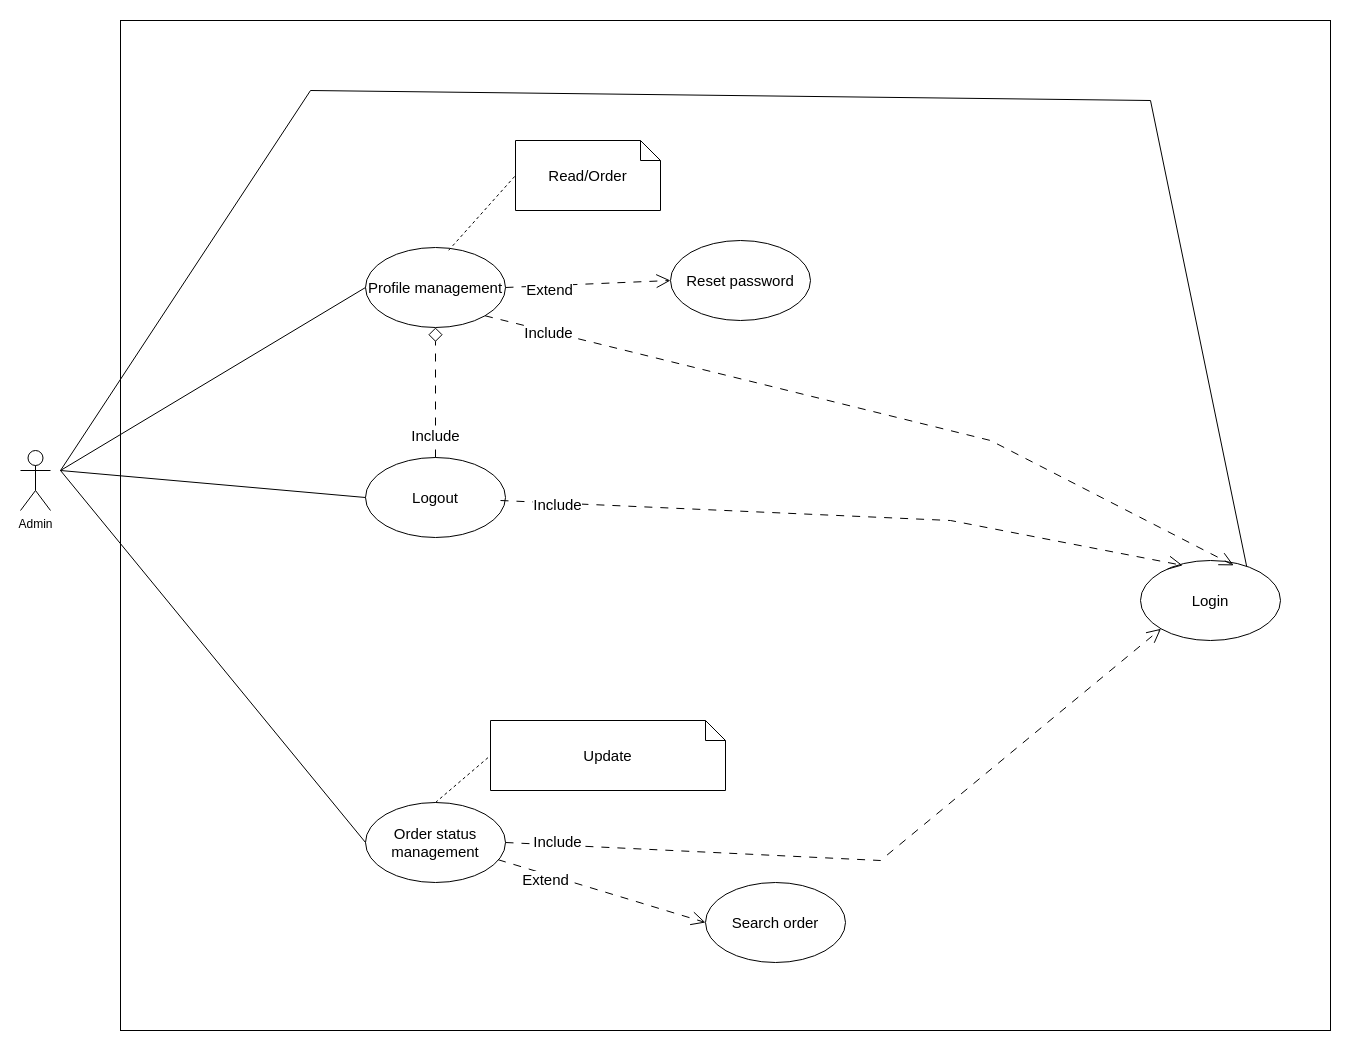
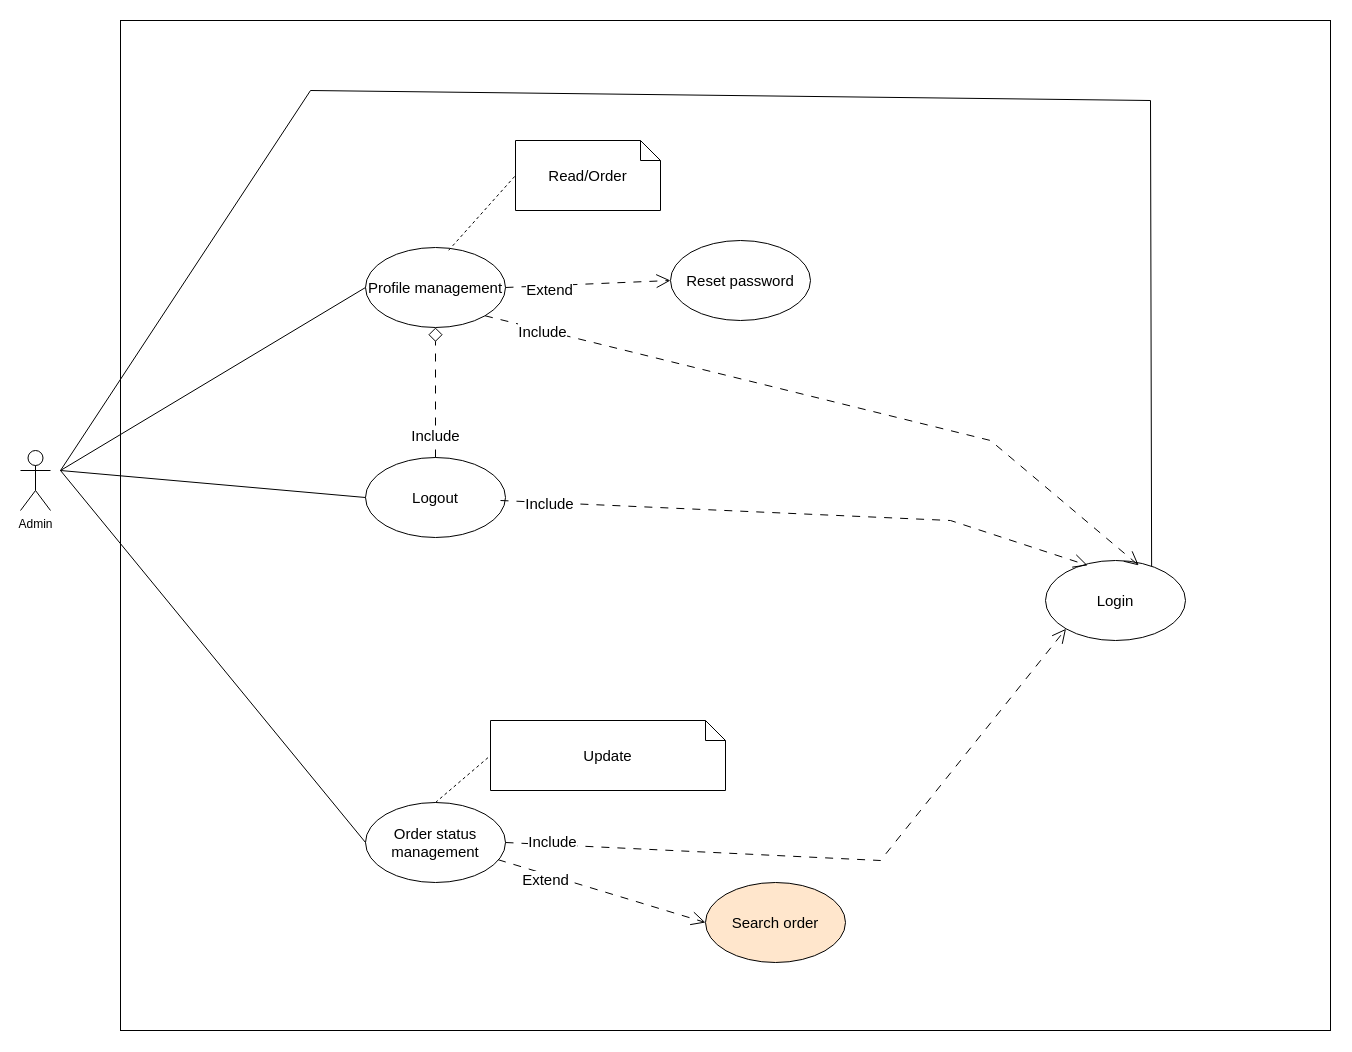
  <mxCell id="0" />
  <mxCell id="1" parent="0" />
  <mxCell id="2" value="Admin" style="shape=umlActor;verticalLabelPosition=bottom;verticalAlign=top;html=1;outlineConnect=0;" parent="1" vertex="1"><mxGeometry y="450" width="30" height="60" as="geometry" x="20" /></mxCell>
  <mxCell id="3" value="" style="rounded=0;whiteSpace=wrap;html=1;" parent="1" vertex="1"><mxGeometry x="120" y="20" width="1210" height="1010" as="geometry" /></mxCell>
- <mxCell id="4" value="Login" style="ellipse;whiteSpace=wrap;html=1;fontSize=15;" parent="1" vertex="1"><mxGeometry x="1140" y="560" width="140" height="80" as="geometry" /></mxCell>
+ <mxCell id="4" value="Login" style="ellipse;whiteSpace=wrap;html=1;fontSize=15;" parent="1" vertex="1"><mxGeometry x="1045" y="560" width="140" height="80" as="geometry" /></mxCell>
  <mxCell id="5" value="Profile management" style="ellipse;whiteSpace=wrap;html=1;fontSize=15;" parent="1" vertex="1"><mxGeometry x="365" y="247" width="140" height="80" as="geometry" /></mxCell>
  <mxCell id="6" value="Reset password" style="ellipse;whiteSpace=wrap;html=1;fontSize=15;" parent="1" vertex="1"><mxGeometry x="670" y="240" width="140" height="80" as="geometry" /></mxCell>
  <mxCell id="7" value="Logout" style="ellipse;whiteSpace=wrap;html=1;fontSize=15;" parent="1" vertex="1"><mxGeometry x="365" y="457" width="140" height="80" as="geometry" /></mxCell>
  <mxCell id="8" value="Extend" style="endArrow=open;html=1;rounded=0;endFill=0;endSize=12;dashed=1;dashPattern=8 8;entryX=0;entryY=0.5;entryDx=0;entryDy=0;exitX=1;exitY=0.5;exitDx=0;exitDy=0;fontSize=15;" parent="1" source="5" target="6" edge="1"><mxGeometry x="-0.466" y="-4" width="50" height="50" relative="1" as="geometry"><mxPoint x="350" y="820" as="sourcePoint" /><mxPoint x="530" y="950" as="targetPoint" /><mxPoint as="offset" /></mxGeometry></mxCell>
  <mxCell id="9" value="Include" style="endArrow=diamond;html=1;rounded=0;endFill=0;endSize=12;dashed=1;dashPattern=8 8;exitX=0.5;exitY=0;exitDx=0;exitDy=0;entryX=0.5;entryY=1;entryDx=0;entryDy=0;fontSize=15;" parent="1" source="7" target="5" edge="1"><mxGeometry x="-0.657" width="50" height="50" relative="1" as="geometry"><mxPoint x="430" y="1153" as="sourcePoint" /><mxPoint x="400" y="860" as="targetPoint" /><mxPoint as="offset" /></mxGeometry></mxCell>
  <mxCell id="10" value="Read/Order" style="shape=note;size=20;whiteSpace=wrap;html=1;fontSize=15;" parent="1" vertex="1"><mxGeometry x="515" y="140" width="145" height="70" as="geometry" /></mxCell>
  <mxCell id="11" value="" style="endArrow=none;dashed=1;html=1;rounded=0;exitX=0.594;exitY=0.035;exitDx=0;exitDy=0;entryX=0;entryY=0.5;entryDx=0;entryDy=0;entryPerimeter=0;exitPerimeter=0;" parent="1" source="5" target="10" edge="1"><mxGeometry width="50" height="50" relative="1" as="geometry"><mxPoint x="560" y="450" as="sourcePoint" /><mxPoint x="610" y="400" as="targetPoint" /></mxGeometry></mxCell>
  <mxCell id="12" value="Order status management" style="ellipse;whiteSpace=wrap;html=1;fontSize=15;" parent="1" vertex="1"><mxGeometry x="365" y="802" width="140" height="80" as="geometry" /></mxCell>
  <mxCell id="13" value="" style="endArrow=none;html=1;rounded=0;entryX=0;entryY=0.5;entryDx=0;entryDy=0;" parent="1" target="12" edge="1"><mxGeometry width="50" height="50" relative="1" as="geometry"><mxPoint x="60" y="470" as="sourcePoint" /><mxPoint x="200" y="827" as="targetPoint" /></mxGeometry></mxCell>
  <mxCell id="14" value="Include" style="endArrow=open;html=1;rounded=0;endFill=0;endSize=12;dashed=1;dashPattern=8 8;exitX=1;exitY=0.5;exitDx=0;exitDy=0;fontSize=15;entryX=0;entryY=1;entryDx=0;entryDy=0;" parent="1" source="12" target="4" edge="1"><mxGeometry x="-0.86" y="3" width="50" height="50" relative="1" as="geometry"><mxPoint x="340" y="864" as="sourcePoint" /><mxPoint x="1148.22" y="930.56" as="targetPoint" /><mxPoint as="offset" /><Array as="points"><mxPoint x="880" y="860" /></Array></mxGeometry></mxCell>
- <mxCell id="15" value="Search order" style="ellipse;whiteSpace=wrap;html=1;fontSize=15;" parent="1" vertex="1"><mxGeometry x="705" y="882" width="140" height="80" as="geometry" /></mxCell>
+ <mxCell id="15" value="Search order" style="ellipse;whiteSpace=wrap;html=1;fontSize=15;fillColor=#ffe6cc;" parent="1" vertex="1"><mxGeometry x="705" y="882" width="140" height="80" as="geometry" /></mxCell>
  <mxCell id="16" value="Extend" style="endArrow=open;html=1;rounded=0;endFill=0;endSize=12;dashed=1;dashPattern=8 8;entryX=0;entryY=0.5;entryDx=0;entryDy=0;fontSize=15;exitX=0.947;exitY=0.715;exitDx=0;exitDy=0;exitPerimeter=0;" parent="1" source="12" target="15" edge="1"><mxGeometry x="-0.528" y="-5" width="50" height="50" relative="1" as="geometry"><mxPoint x="300" y="1040" as="sourcePoint" /><mxPoint x="500" y="1150" as="targetPoint" /><mxPoint as="offset" /></mxGeometry></mxCell>
  <mxCell id="17" value="" style="endArrow=none;html=1;rounded=0;entryX=0;entryY=0.5;entryDx=0;entryDy=0;" parent="1" target="5" edge="1"><mxGeometry width="50" height="50" relative="1" as="geometry"><mxPoint x="60" y="470" as="sourcePoint" /><mxPoint x="220" y="150" as="targetPoint" /></mxGeometry></mxCell>
  <mxCell id="18" value="" style="endArrow=none;html=1;rounded=0;entryX=0;entryY=0.5;entryDx=0;entryDy=0;" parent="1" target="7" edge="1"><mxGeometry width="50" height="50" relative="1" as="geometry"><mxPoint x="60" y="470" as="sourcePoint" /><mxPoint x="220" y="297" as="targetPoint" /></mxGeometry></mxCell>
  <mxCell id="19" value="Include" style="endArrow=open;html=1;rounded=0;endFill=0;endSize=12;dashed=1;dashPattern=8 8;exitX=1;exitY=1;exitDx=0;exitDy=0;fontSize=15;entryX=0.666;entryY=0.061;entryDx=0;entryDy=0;entryPerimeter=0;" parent="1" source="5" target="4" edge="1"><mxGeometry x="-0.832" y="-1" width="50" height="50" relative="1" as="geometry"><mxPoint x="680" y="367" as="sourcePoint" /><mxPoint x="1363" y="573" as="targetPoint" /><mxPoint x="-1" as="offset" /><Array as="points"><mxPoint x="990" y="440" /></Array></mxGeometry></mxCell>
  <mxCell id="20" value="Include" style="endArrow=open;html=1;rounded=0;endFill=0;endSize=12;dashed=1;dashPattern=8 8;fontSize=15;entryX=0.301;entryY=0.061;entryDx=0;entryDy=0;entryPerimeter=0;" parent="1" target="4" edge="1"><mxGeometry x="-0.832" y="-1" width="50" height="50" relative="1" as="geometry"><mxPoint x="500" y="500" as="sourcePoint" /><mxPoint x="1560" y="865" as="targetPoint" /><mxPoint x="-1" as="offset" /><Array as="points"><mxPoint x="950" y="520" /></Array></mxGeometry></mxCell>
  <mxCell id="21" value="" style="endArrow=none;html=1;rounded=0;entryX=0.758;entryY=0.071;entryDx=0;entryDy=0;entryPerimeter=0;" parent="1" target="4" edge="1"><mxGeometry width="50" height="50" relative="1" as="geometry"><mxPoint x="60" y="470" as="sourcePoint" /><mxPoint x="780" y="570" as="targetPoint" /><Array as="points"><mxPoint x="310" y="90" /><mxPoint x="1150" y="100" /></Array></mxGeometry></mxCell>
  <mxCell id="22" value="Update" style="shape=note;size=20;whiteSpace=wrap;html=1;fontSize=15;" parent="1" vertex="1"><mxGeometry x="490" y="720" width="235" height="70" as="geometry" /></mxCell>
  <mxCell id="23" value="" style="endArrow=none;dashed=1;html=1;rounded=0;entryX=0;entryY=0.5;entryDx=0;entryDy=0;entryPerimeter=0;exitX=0.5;exitY=0;exitDx=0;exitDy=0;" parent="1" source="12" target="22" edge="1"><mxGeometry width="50" height="50" relative="1" as="geometry"><mxPoint x="410" y="1105" as="sourcePoint" /><mxPoint x="480" y="1050" as="targetPoint" /></mxGeometry></mxCell>
